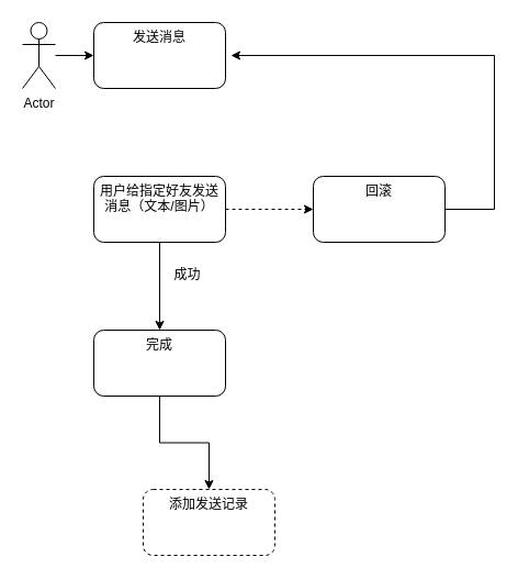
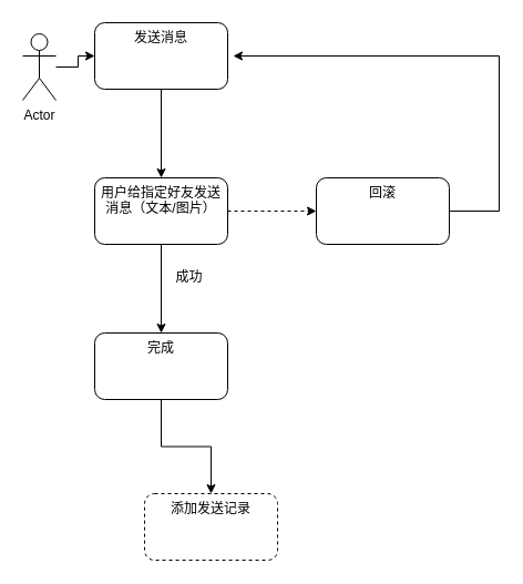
  <mxCell id="0" />
  <mxCell id="1" parent="0" />
  <mxCell id="2" value="" style="edgeStyle=orthogonalEdgeStyle;rounded=0;orthogonalLoop=1;jettySize=auto;html=1;" edge="1" parent="1" source="3" target="5"><mxGeometry relative="1" as="geometry" /></mxCell>
- <mxCell id="3" value="Actor" style="shape=umlActor;verticalLabelPosition=bottom;verticalAlign=top;html=1;outlineConnect=0;" vertex="1" parent="1"><mxGeometry x="20" y="20" width="30" height="60" as="geometry" /></mxCell>
+ <mxCell id="3" value="Actor" style="shape=umlActor;verticalLabelPosition=bottom;verticalAlign=top;html=1;outlineConnect=0;" vertex="1" parent="1"><mxGeometry x="20" y="30" width="30" height="60" as="geometry" /></mxCell>
+ <mxCell id="4" value="" style="edgeStyle=orthogonalEdgeStyle;rounded=0;orthogonalLoop=1;jettySize=auto;html=1;" edge="1" parent="1" source="5" target="8"><mxGeometry relative="1" as="geometry" /></mxCell>
  <mxCell id="5" value="发送消息" style="rounded=1;whiteSpace=wrap;html=1;verticalAlign=top;" vertex="1" parent="1"><mxGeometry x="85" y="20" width="120" height="60" as="geometry" /></mxCell>
  <mxCell id="6" value="" style="edgeStyle=orthogonalEdgeStyle;rounded=0;orthogonalLoop=1;jettySize=auto;html=1;dashed=1;" edge="1" parent="1" source="8" target="9"><mxGeometry relative="1" as="geometry" /></mxCell>
  <mxCell id="7" value="" style="edgeStyle=orthogonalEdgeStyle;rounded=0;orthogonalLoop=1;jettySize=auto;html=1;" edge="1" parent="1" source="8" target="11"><mxGeometry relative="1" as="geometry" /></mxCell>
  <mxCell id="8" value="用户给指定好友发送消息（文本/图片）" style="rounded=1;whiteSpace=wrap;html=1;verticalAlign=top;" vertex="1" parent="1"><mxGeometry x="85" y="160" width="120" height="60" as="geometry" /></mxCell>
  <mxCell id="9" value="回滚" style="rounded=1;whiteSpace=wrap;html=1;verticalAlign=top;" vertex="1" parent="1"><mxGeometry x="285" y="160" width="120" height="60" as="geometry" /></mxCell>
  <mxCell id="10" value="" style="edgeStyle=orthogonalEdgeStyle;rounded=0;orthogonalLoop=1;jettySize=auto;html=1;" edge="1" parent="1" source="11" target="13"><mxGeometry relative="1" as="geometry" /></mxCell>
  <mxCell id="11" value="完成" style="rounded=1;whiteSpace=wrap;html=1;verticalAlign=top;" vertex="1" parent="1"><mxGeometry x="85" y="300" width="120" height="60" as="geometry" /></mxCell>
  <mxCell id="12" value="成功" style="text;html=1;align=center;verticalAlign=middle;resizable=0;points=[];autosize=1;strokeColor=none;fillColor=none;" vertex="1" parent="1"><mxGeometry x="150" y="240" width="40" height="20" as="geometry" /></mxCell>
  <mxCell id="13" value="添加发送记录" style="whiteSpace=wrap;html=1;verticalAlign=top;rounded=1;dashed=1;" vertex="1" parent="1"><mxGeometry x="130" y="445" width="120" height="60" as="geometry" /></mxCell>
  <mxCell id="14" value="" style="endArrow=classic;html=1;rounded=0;exitX=1;exitY=0.5;exitDx=0;exitDy=0;" edge="1" parent="1" source="9"><mxGeometry width="50" height="50" relative="1" as="geometry"><mxPoint x="470" y="190" as="sourcePoint" /><mxPoint x="210" y="50" as="targetPoint" /><Array as="points"><mxPoint x="450" y="190" /><mxPoint x="450" y="50" /></Array></mxGeometry></mxCell>
